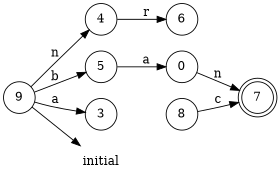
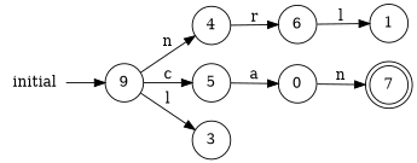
  digraph {
    rankdir=LR
    node [shape=circle]
    7 [shape=doublecircle]
    0
    n3 [label=9]
    4
    5
    3
    6
    initial [shape=plaintext]
-   8
+   1
    0 -> 7 [label=n]
    n3 -> 4 [label=n]
-   n3 -> 5 [label=b]
-   n3 -> 3 [label=a]
+   n3 -> 5 [label=c]
+   n3 -> 3 [label=l]
    4 -> 6 [label=r]
    5 -> 0 [label=a]
-   n3 -> initial
-   8 -> 7 [label=c]
+   6 -> 1 [label=l]
+   initial -> n3
  }
